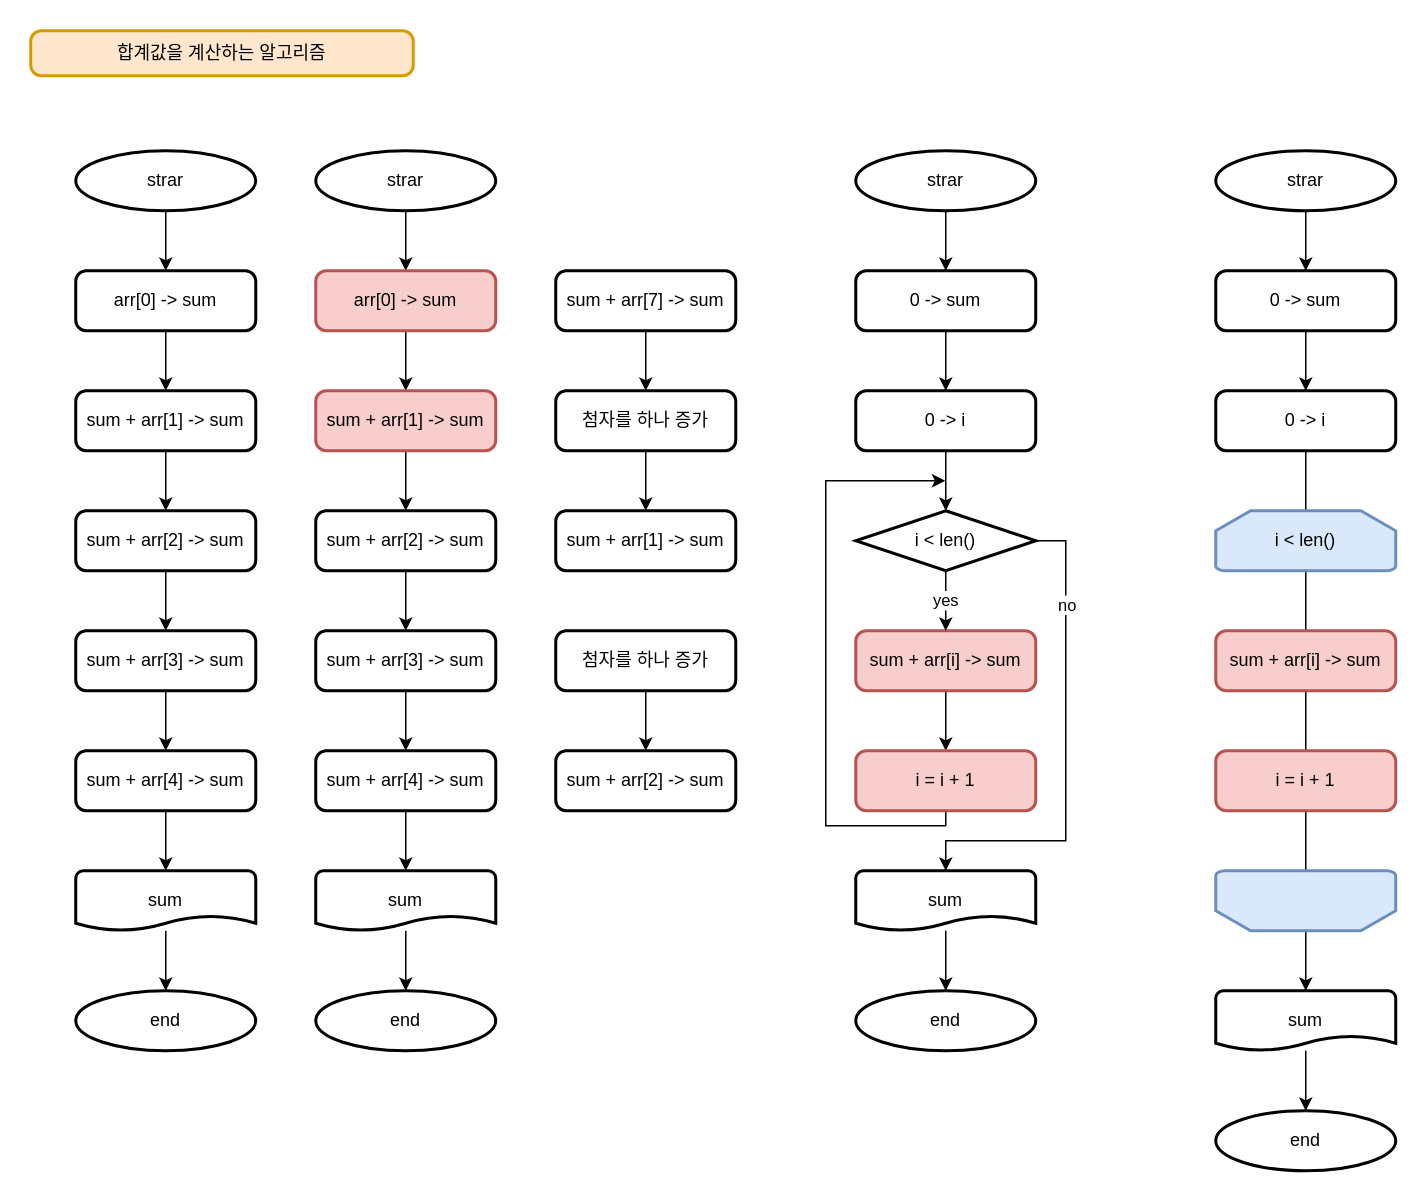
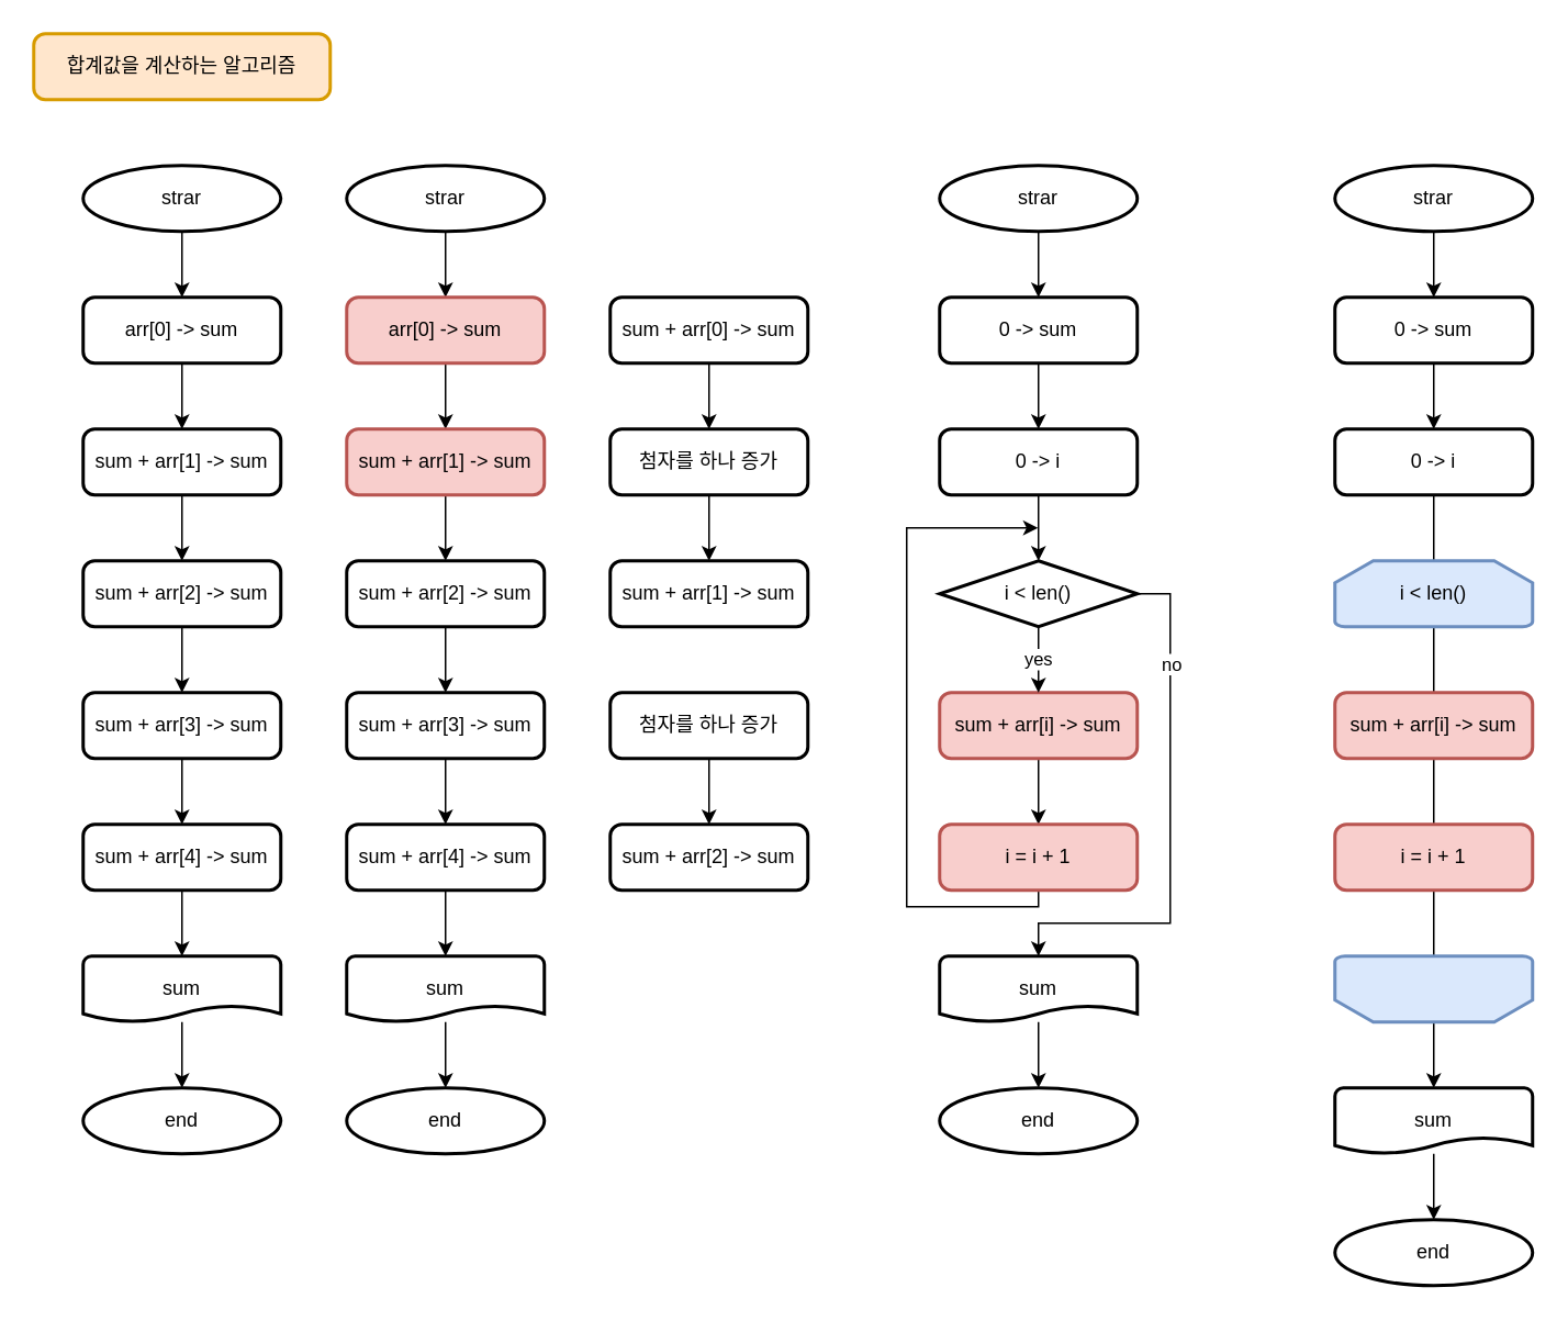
  <mxCell id="0" />
  <mxCell id="1" parent="0" />
- <mxCell id="2" value="합계값을 계산하는 알고리즘" style="rounded=1;whiteSpace=wrap;html=1;absoluteArcSize=1;arcSize=14;strokeWidth=2;fillColor=#ffe6cc;strokeColor=#d79b00;" vertex="1" parent="1"><mxGeometry x="20" y="20" width="255" height="30" as="geometry" /></mxCell>
+ <mxCell id="2" value="합계값을 계산하는 알고리즘" style="rounded=1;whiteSpace=wrap;html=1;absoluteArcSize=1;arcSize=14;strokeWidth=2;fillColor=#ffe6cc;strokeColor=#d79b00;" vertex="1" parent="1"><mxGeometry x="20" y="20" width="180" height="40" as="geometry" /></mxCell>
  <mxCell id="3" style="edgeStyle=orthogonalEdgeStyle;rounded=0;orthogonalLoop=1;jettySize=auto;html=1;entryX=0.5;entryY=0;entryDx=0;entryDy=0;" edge="1" parent="1" source="4" target="7"><mxGeometry relative="1" as="geometry" /></mxCell>
  <mxCell id="4" value="strar" style="strokeWidth=2;html=1;shape=mxgraph.flowchart.start_2;whiteSpace=wrap;" vertex="1" parent="1"><mxGeometry x="50" y="100" width="120" height="40" as="geometry" /></mxCell>
  <mxCell id="5" value="end" style="strokeWidth=2;html=1;shape=mxgraph.flowchart.start_2;whiteSpace=wrap;" vertex="1" parent="1"><mxGeometry x="50" y="660" width="120" height="40" as="geometry" /></mxCell>
  <mxCell id="6" style="edgeStyle=orthogonalEdgeStyle;rounded=0;orthogonalLoop=1;jettySize=auto;html=1;entryX=0.5;entryY=0;entryDx=0;entryDy=0;" edge="1" parent="1" source="7" target="9"><mxGeometry relative="1" as="geometry" /></mxCell>
  <mxCell id="7" value="arr[0] -&amp;gt; sum" style="rounded=1;whiteSpace=wrap;html=1;absoluteArcSize=1;arcSize=14;strokeWidth=2;" vertex="1" parent="1"><mxGeometry x="50" y="180" width="120" height="40" as="geometry" /></mxCell>
  <mxCell id="8" style="edgeStyle=orthogonalEdgeStyle;rounded=0;orthogonalLoop=1;jettySize=auto;html=1;entryX=0.5;entryY=0;entryDx=0;entryDy=0;" edge="1" parent="1" source="9" target="11"><mxGeometry relative="1" as="geometry" /></mxCell>
  <mxCell id="9" value="sum + arr[1] -&amp;gt; sum" style="rounded=1;whiteSpace=wrap;html=1;absoluteArcSize=1;arcSize=14;strokeWidth=2;" vertex="1" parent="1"><mxGeometry x="50" y="260" width="120" height="40" as="geometry" /></mxCell>
  <mxCell id="10" style="edgeStyle=orthogonalEdgeStyle;rounded=0;orthogonalLoop=1;jettySize=auto;html=1;entryX=0.5;entryY=0;entryDx=0;entryDy=0;" edge="1" parent="1" source="11" target="13"><mxGeometry relative="1" as="geometry" /></mxCell>
  <mxCell id="11" value="sum + arr[2] -&amp;gt; sum" style="rounded=1;whiteSpace=wrap;html=1;absoluteArcSize=1;arcSize=14;strokeWidth=2;" vertex="1" parent="1"><mxGeometry x="50" y="340" width="120" height="40" as="geometry" /></mxCell>
  <mxCell id="12" style="edgeStyle=orthogonalEdgeStyle;rounded=0;orthogonalLoop=1;jettySize=auto;html=1;entryX=0.5;entryY=0;entryDx=0;entryDy=0;" edge="1" parent="1" source="13" target="17"><mxGeometry relative="1" as="geometry" /></mxCell>
  <mxCell id="13" value="sum + arr[3] -&amp;gt; sum" style="rounded=1;whiteSpace=wrap;html=1;absoluteArcSize=1;arcSize=14;strokeWidth=2;" vertex="1" parent="1"><mxGeometry x="50" y="420" width="120" height="40" as="geometry" /></mxCell>
  <mxCell id="14" style="edgeStyle=orthogonalEdgeStyle;rounded=0;orthogonalLoop=1;jettySize=auto;html=1;entryX=0.5;entryY=0;entryDx=0;entryDy=0;entryPerimeter=0;" edge="1" parent="1" source="15" target="5"><mxGeometry relative="1" as="geometry" /></mxCell>
  <mxCell id="15" value="sum" style="strokeWidth=2;html=1;shape=mxgraph.flowchart.document2;whiteSpace=wrap;size=0.25;" vertex="1" parent="1"><mxGeometry x="50" y="580" width="120" height="40" as="geometry" /></mxCell>
  <mxCell id="16" style="edgeStyle=orthogonalEdgeStyle;rounded=0;orthogonalLoop=1;jettySize=auto;html=1;entryX=0.5;entryY=0;entryDx=0;entryDy=0;entryPerimeter=0;" edge="1" parent="1" source="17" target="15"><mxGeometry relative="1" as="geometry" /></mxCell>
  <mxCell id="17" value="sum + arr[4] -&amp;gt; sum" style="rounded=1;whiteSpace=wrap;html=1;absoluteArcSize=1;arcSize=14;strokeWidth=2;" vertex="1" parent="1"><mxGeometry x="50" y="500" width="120" height="40" as="geometry" /></mxCell>
  <mxCell id="18" style="edgeStyle=orthogonalEdgeStyle;rounded=0;orthogonalLoop=1;jettySize=auto;html=1;entryX=0.5;entryY=0;entryDx=0;entryDy=0;" edge="1" parent="1" source="19" target="22"><mxGeometry relative="1" as="geometry" /></mxCell>
  <mxCell id="19" value="strar" style="strokeWidth=2;html=1;shape=mxgraph.flowchart.start_2;whiteSpace=wrap;" vertex="1" parent="1"><mxGeometry x="210" y="100" width="120" height="40" as="geometry" /></mxCell>
  <mxCell id="20" value="end" style="strokeWidth=2;html=1;shape=mxgraph.flowchart.start_2;whiteSpace=wrap;" vertex="1" parent="1"><mxGeometry x="210" y="660" width="120" height="40" as="geometry" /></mxCell>
  <mxCell id="21" style="edgeStyle=orthogonalEdgeStyle;rounded=0;orthogonalLoop=1;jettySize=auto;html=1;entryX=0.5;entryY=0;entryDx=0;entryDy=0;" edge="1" parent="1" source="22" target="24"><mxGeometry relative="1" as="geometry" /></mxCell>
  <mxCell id="22" value="arr[0] -&amp;gt; sum" style="rounded=1;whiteSpace=wrap;html=1;absoluteArcSize=1;arcSize=14;strokeWidth=2;fillColor=#f8cecc;strokeColor=#b85450;" vertex="1" parent="1"><mxGeometry x="210" y="180" width="120" height="40" as="geometry" /></mxCell>
  <mxCell id="23" style="edgeStyle=orthogonalEdgeStyle;rounded=0;orthogonalLoop=1;jettySize=auto;html=1;entryX=0.5;entryY=0;entryDx=0;entryDy=0;" edge="1" parent="1" source="24" target="26"><mxGeometry relative="1" as="geometry" /></mxCell>
  <mxCell id="24" value="sum + arr[1] -&amp;gt; sum" style="rounded=1;whiteSpace=wrap;html=1;absoluteArcSize=1;arcSize=14;strokeWidth=2;fillColor=#f8cecc;strokeColor=#b85450;" vertex="1" parent="1"><mxGeometry x="210" y="260" width="120" height="40" as="geometry" /></mxCell>
  <mxCell id="25" style="edgeStyle=orthogonalEdgeStyle;rounded=0;orthogonalLoop=1;jettySize=auto;html=1;entryX=0.5;entryY=0;entryDx=0;entryDy=0;" edge="1" parent="1" source="26" target="28"><mxGeometry relative="1" as="geometry" /></mxCell>
  <mxCell id="26" value="sum + arr[2] -&amp;gt; sum" style="rounded=1;whiteSpace=wrap;html=1;absoluteArcSize=1;arcSize=14;strokeWidth=2;" vertex="1" parent="1"><mxGeometry x="210" y="340" width="120" height="40" as="geometry" /></mxCell>
  <mxCell id="27" style="edgeStyle=orthogonalEdgeStyle;rounded=0;orthogonalLoop=1;jettySize=auto;html=1;entryX=0.5;entryY=0;entryDx=0;entryDy=0;" edge="1" parent="1" source="28" target="32"><mxGeometry relative="1" as="geometry" /></mxCell>
  <mxCell id="28" value="sum + arr[3] -&amp;gt; sum" style="rounded=1;whiteSpace=wrap;html=1;absoluteArcSize=1;arcSize=14;strokeWidth=2;" vertex="1" parent="1"><mxGeometry x="210" y="420" width="120" height="40" as="geometry" /></mxCell>
  <mxCell id="29" style="edgeStyle=orthogonalEdgeStyle;rounded=0;orthogonalLoop=1;jettySize=auto;html=1;entryX=0.5;entryY=0;entryDx=0;entryDy=0;entryPerimeter=0;" edge="1" parent="1" source="30" target="20"><mxGeometry relative="1" as="geometry" /></mxCell>
  <mxCell id="30" value="sum" style="strokeWidth=2;html=1;shape=mxgraph.flowchart.document2;whiteSpace=wrap;size=0.25;" vertex="1" parent="1"><mxGeometry x="210" y="580" width="120" height="40" as="geometry" /></mxCell>
  <mxCell id="31" style="edgeStyle=orthogonalEdgeStyle;rounded=0;orthogonalLoop=1;jettySize=auto;html=1;entryX=0.5;entryY=0;entryDx=0;entryDy=0;entryPerimeter=0;" edge="1" parent="1" source="32" target="30"><mxGeometry relative="1" as="geometry" /></mxCell>
  <mxCell id="32" value="sum + arr[4] -&amp;gt; sum" style="rounded=1;whiteSpace=wrap;html=1;absoluteArcSize=1;arcSize=14;strokeWidth=2;" vertex="1" parent="1"><mxGeometry x="210" y="500" width="120" height="40" as="geometry" /></mxCell>
  <mxCell id="33" style="edgeStyle=orthogonalEdgeStyle;rounded=0;orthogonalLoop=1;jettySize=auto;html=1;entryX=0.5;entryY=0;entryDx=0;entryDy=0;" edge="1" parent="1" source="34" target="36"><mxGeometry relative="1" as="geometry" /></mxCell>
- <mxCell id="34" value="sum + arr[7] -&amp;gt; sum" style="rounded=1;whiteSpace=wrap;html=1;absoluteArcSize=1;arcSize=14;strokeWidth=2;" vertex="1" parent="1"><mxGeometry x="370" y="180" width="120" height="40" as="geometry" /></mxCell>
+ <mxCell id="34" value="sum + arr[0] -&amp;gt; sum" style="rounded=1;whiteSpace=wrap;html=1;absoluteArcSize=1;arcSize=14;strokeWidth=2;" vertex="1" parent="1"><mxGeometry x="370" y="180" width="120" height="40" as="geometry" /></mxCell>
  <mxCell id="35" style="edgeStyle=orthogonalEdgeStyle;rounded=0;orthogonalLoop=1;jettySize=auto;html=1;entryX=0.5;entryY=0;entryDx=0;entryDy=0;" edge="1" parent="1" source="36" target="37"><mxGeometry relative="1" as="geometry" /></mxCell>
  <mxCell id="36" value="첨자를 하나 증가" style="rounded=1;whiteSpace=wrap;html=1;absoluteArcSize=1;arcSize=14;strokeWidth=2;" vertex="1" parent="1"><mxGeometry x="370" y="260" width="120" height="40" as="geometry" /></mxCell>
  <mxCell id="37" value="sum + arr[1] -&amp;gt; sum" style="rounded=1;whiteSpace=wrap;html=1;absoluteArcSize=1;arcSize=14;strokeWidth=2;" vertex="1" parent="1"><mxGeometry x="370" y="340" width="120" height="40" as="geometry" /></mxCell>
  <mxCell id="38" style="edgeStyle=orthogonalEdgeStyle;rounded=0;orthogonalLoop=1;jettySize=auto;html=1;entryX=0.5;entryY=0;entryDx=0;entryDy=0;" edge="1" parent="1" source="39" target="40"><mxGeometry relative="1" as="geometry" /></mxCell>
  <mxCell id="39" value="첨자를 하나 증가" style="rounded=1;whiteSpace=wrap;html=1;absoluteArcSize=1;arcSize=14;strokeWidth=2;" vertex="1" parent="1"><mxGeometry x="370" y="420" width="120" height="40" as="geometry" /></mxCell>
  <mxCell id="40" value="sum + arr[2] -&amp;gt; sum" style="rounded=1;whiteSpace=wrap;html=1;absoluteArcSize=1;arcSize=14;strokeWidth=2;" vertex="1" parent="1"><mxGeometry x="370" y="500" width="120" height="40" as="geometry" /></mxCell>
  <mxCell id="41" style="edgeStyle=orthogonalEdgeStyle;rounded=0;orthogonalLoop=1;jettySize=auto;html=1;entryX=0.5;entryY=0;entryDx=0;entryDy=0;" edge="1" parent="1" source="42" target="45"><mxGeometry relative="1" as="geometry" /></mxCell>
  <mxCell id="42" value="strar" style="strokeWidth=2;html=1;shape=mxgraph.flowchart.start_2;whiteSpace=wrap;" vertex="1" parent="1"><mxGeometry x="570" y="100" width="120" height="40" as="geometry" /></mxCell>
  <mxCell id="43" value="end" style="strokeWidth=2;html=1;shape=mxgraph.flowchart.start_2;whiteSpace=wrap;" vertex="1" parent="1"><mxGeometry x="570" y="660" width="120" height="40" as="geometry" /></mxCell>
  <mxCell id="44" style="edgeStyle=orthogonalEdgeStyle;rounded=0;orthogonalLoop=1;jettySize=auto;html=1;entryX=0.5;entryY=0;entryDx=0;entryDy=0;" edge="1" parent="1" source="45" target="47"><mxGeometry relative="1" as="geometry" /></mxCell>
  <mxCell id="45" value="0 -&amp;gt; sum" style="rounded=1;whiteSpace=wrap;html=1;absoluteArcSize=1;arcSize=14;strokeWidth=2;" vertex="1" parent="1"><mxGeometry x="570" y="180" width="120" height="40" as="geometry" /></mxCell>
  <mxCell id="46" style="edgeStyle=orthogonalEdgeStyle;rounded=0;orthogonalLoop=1;jettySize=auto;html=1;entryX=0.5;entryY=0;entryDx=0;entryDy=0;entryPerimeter=0;" edge="1" parent="1" source="47" target="57"><mxGeometry relative="1" as="geometry" /></mxCell>
  <mxCell id="47" value="0 -&amp;gt; i" style="rounded=1;whiteSpace=wrap;html=1;absoluteArcSize=1;arcSize=14;strokeWidth=2;" vertex="1" parent="1"><mxGeometry x="570" y="260" width="120" height="40" as="geometry" /></mxCell>
  <mxCell id="48" style="edgeStyle=orthogonalEdgeStyle;rounded=0;orthogonalLoop=1;jettySize=auto;html=1;entryX=0.5;entryY=0;entryDx=0;entryDy=0;" edge="1" parent="1" source="49" target="51"><mxGeometry relative="1" as="geometry" /></mxCell>
  <mxCell id="49" value="sum + arr[i] -&amp;gt; sum" style="rounded=1;whiteSpace=wrap;html=1;absoluteArcSize=1;arcSize=14;strokeWidth=2;fillColor=#f8cecc;strokeColor=#b85450;" vertex="1" parent="1"><mxGeometry x="570" y="420" width="120" height="40" as="geometry" /></mxCell>
  <mxCell id="50" style="edgeStyle=orthogonalEdgeStyle;rounded=0;orthogonalLoop=1;jettySize=auto;html=1;exitX=0.5;exitY=1;exitDx=0;exitDy=0;" edge="1" parent="1" source="51"><mxGeometry relative="1" as="geometry"><mxPoint x="629.69" y="320" as="targetPoint" /><Array as="points"><mxPoint x="630" y="550" /><mxPoint x="550" y="550" /><mxPoint x="550" y="320" /></Array></mxGeometry></mxCell>
  <mxCell id="51" value="i = i + 1" style="rounded=1;whiteSpace=wrap;html=1;absoluteArcSize=1;arcSize=14;strokeWidth=2;fillColor=#f8cecc;strokeColor=#b85450;" vertex="1" parent="1"><mxGeometry x="570" y="500" width="120" height="40" as="geometry" /></mxCell>
  <mxCell id="52" style="edgeStyle=orthogonalEdgeStyle;rounded=0;orthogonalLoop=1;jettySize=auto;html=1;entryX=0.5;entryY=0;entryDx=0;entryDy=0;entryPerimeter=0;" edge="1" parent="1" source="53" target="43"><mxGeometry relative="1" as="geometry" /></mxCell>
  <mxCell id="53" value="sum" style="strokeWidth=2;html=1;shape=mxgraph.flowchart.document2;whiteSpace=wrap;size=0.25;" vertex="1" parent="1"><mxGeometry x="570" y="580" width="120" height="40" as="geometry" /></mxCell>
  <mxCell id="54" value="yes" style="edgeStyle=orthogonalEdgeStyle;rounded=0;orthogonalLoop=1;jettySize=auto;html=1;entryX=0.5;entryY=0;entryDx=0;entryDy=0;" edge="1" parent="1" source="57" target="49"><mxGeometry relative="1" as="geometry" /></mxCell>
  <mxCell id="55" style="edgeStyle=orthogonalEdgeStyle;rounded=0;orthogonalLoop=1;jettySize=auto;html=1;exitX=1;exitY=0.5;exitDx=0;exitDy=0;exitPerimeter=0;entryX=0.5;entryY=0;entryDx=0;entryDy=0;entryPerimeter=0;" edge="1" parent="1" source="57" target="53"><mxGeometry relative="1" as="geometry"><Array as="points"><mxPoint x="710" y="360" /><mxPoint x="710" y="560" /><mxPoint x="630" y="560" /></Array></mxGeometry></mxCell>
  <mxCell id="56" value="no" style="edgeLabel;html=1;align=center;verticalAlign=middle;resizable=0;points=[];" vertex="1" connectable="0" parent="55"><mxGeometry x="-0.615" relative="1" as="geometry"><mxPoint as="offset" /></mxGeometry></mxCell>
  <mxCell id="57" value="i &amp;lt; len()" style="strokeWidth=2;html=1;shape=mxgraph.flowchart.decision;whiteSpace=wrap;" vertex="1" parent="1"><mxGeometry x="570" y="340" width="120" height="40" as="geometry" /></mxCell>
  <mxCell id="58" style="edgeStyle=orthogonalEdgeStyle;rounded=0;orthogonalLoop=1;jettySize=auto;html=1;entryX=0.5;entryY=0;entryDx=0;entryDy=0;" edge="1" parent="1" source="59" target="62"><mxGeometry relative="1" as="geometry" /></mxCell>
  <mxCell id="59" value="strar" style="strokeWidth=2;html=1;shape=mxgraph.flowchart.start_2;whiteSpace=wrap;" vertex="1" parent="1"><mxGeometry x="810" y="100" width="120" height="40" as="geometry" /></mxCell>
  <mxCell id="60" value="end" style="strokeWidth=2;html=1;shape=mxgraph.flowchart.start_2;whiteSpace=wrap;" vertex="1" parent="1"><mxGeometry x="810" y="740" width="120" height="40" as="geometry" /></mxCell>
  <mxCell id="61" style="edgeStyle=orthogonalEdgeStyle;rounded=0;orthogonalLoop=1;jettySize=auto;html=1;entryX=0.5;entryY=0;entryDx=0;entryDy=0;" edge="1" parent="1" source="62" target="64"><mxGeometry relative="1" as="geometry" /></mxCell>
  <mxCell id="62" value="0 -&amp;gt; sum" style="rounded=1;whiteSpace=wrap;html=1;absoluteArcSize=1;arcSize=14;strokeWidth=2;" vertex="1" parent="1"><mxGeometry x="810" y="180" width="120" height="40" as="geometry" /></mxCell>
  <mxCell id="63" style="edgeStyle=orthogonalEdgeStyle;rounded=0;orthogonalLoop=1;jettySize=auto;html=1;exitX=0.5;exitY=1;exitDx=0;exitDy=0;" edge="1" parent="1" source="64" target="68"><mxGeometry relative="1" as="geometry" /></mxCell>
  <mxCell id="64" value="0 -&amp;gt; i" style="rounded=1;whiteSpace=wrap;html=1;absoluteArcSize=1;arcSize=14;strokeWidth=2;" vertex="1" parent="1"><mxGeometry x="810" y="260" width="120" height="40" as="geometry" /></mxCell>
  <mxCell id="65" value="sum + arr[i] -&amp;gt; sum" style="rounded=1;whiteSpace=wrap;html=1;absoluteArcSize=1;arcSize=14;strokeWidth=2;fillColor=#f8cecc;strokeColor=#b85450;" vertex="1" parent="1"><mxGeometry x="810" y="420" width="120" height="40" as="geometry" /></mxCell>
  <mxCell id="66" value="i = i + 1" style="rounded=1;whiteSpace=wrap;html=1;absoluteArcSize=1;arcSize=14;strokeWidth=2;fillColor=#f8cecc;strokeColor=#b85450;" vertex="1" parent="1"><mxGeometry x="810" y="500" width="120" height="40" as="geometry" /></mxCell>
  <mxCell id="67" style="edgeStyle=orthogonalEdgeStyle;rounded=0;orthogonalLoop=1;jettySize=auto;html=1;entryX=0.5;entryY=0;entryDx=0;entryDy=0;entryPerimeter=0;" edge="1" parent="1" source="68" target="60"><mxGeometry relative="1" as="geometry" /></mxCell>
  <mxCell id="68" value="sum" style="strokeWidth=2;html=1;shape=mxgraph.flowchart.document2;whiteSpace=wrap;size=0.25;" vertex="1" parent="1"><mxGeometry x="810" y="660" width="120" height="40" as="geometry" /></mxCell>
  <mxCell id="69" value="&lt;span&gt;i &amp;lt; len()&lt;/span&gt;" style="strokeWidth=2;html=1;shape=mxgraph.flowchart.loop_limit;whiteSpace=wrap;fillColor=#dae8fc;strokeColor=#6c8ebf;" vertex="1" parent="1"><mxGeometry x="810" y="340" width="120" height="40" as="geometry" /></mxCell>
  <mxCell id="70" value="" style="strokeWidth=2;html=1;shape=mxgraph.flowchart.loop_limit;whiteSpace=wrap;rotation=-180;fillColor=#dae8fc;strokeColor=#6c8ebf;" vertex="1" parent="1"><mxGeometry x="810" y="580" width="120" height="40" as="geometry" /></mxCell>
